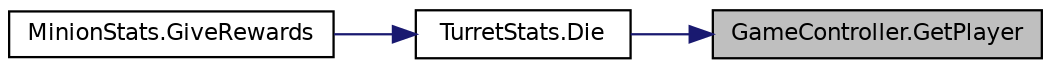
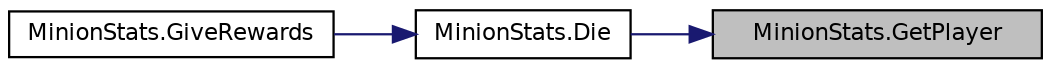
  digraph {
    rankdir=RL
    node [color=black fillcolor=white fontname=Helvetica fontsize=10 shape=record style=filled]
    edge [color=midnightblue dir=back fontname=Helvetica fontsize=10 labelfontname=Helvetica labelfontsize=10 style=solid]
-   n1 [fillcolor=grey75 fontcolor=black height=0.2 label="GameController.GetPlayer" width=0.4]
-   n2 [height=0.2 label="TurretStats.Die" width=0.4]
+   n1 [fillcolor=grey75 fontcolor=black height=0.2 label="MinionStats.GetPlayer" width=0.4]
+   n2 [height=0.2 label="MinionStats.Die" width=0.4]
    n3 [height=0.2 label="MinionStats.GiveRewards" width=0.4]
    n1 -> n2
    n2 -> n3
  }
